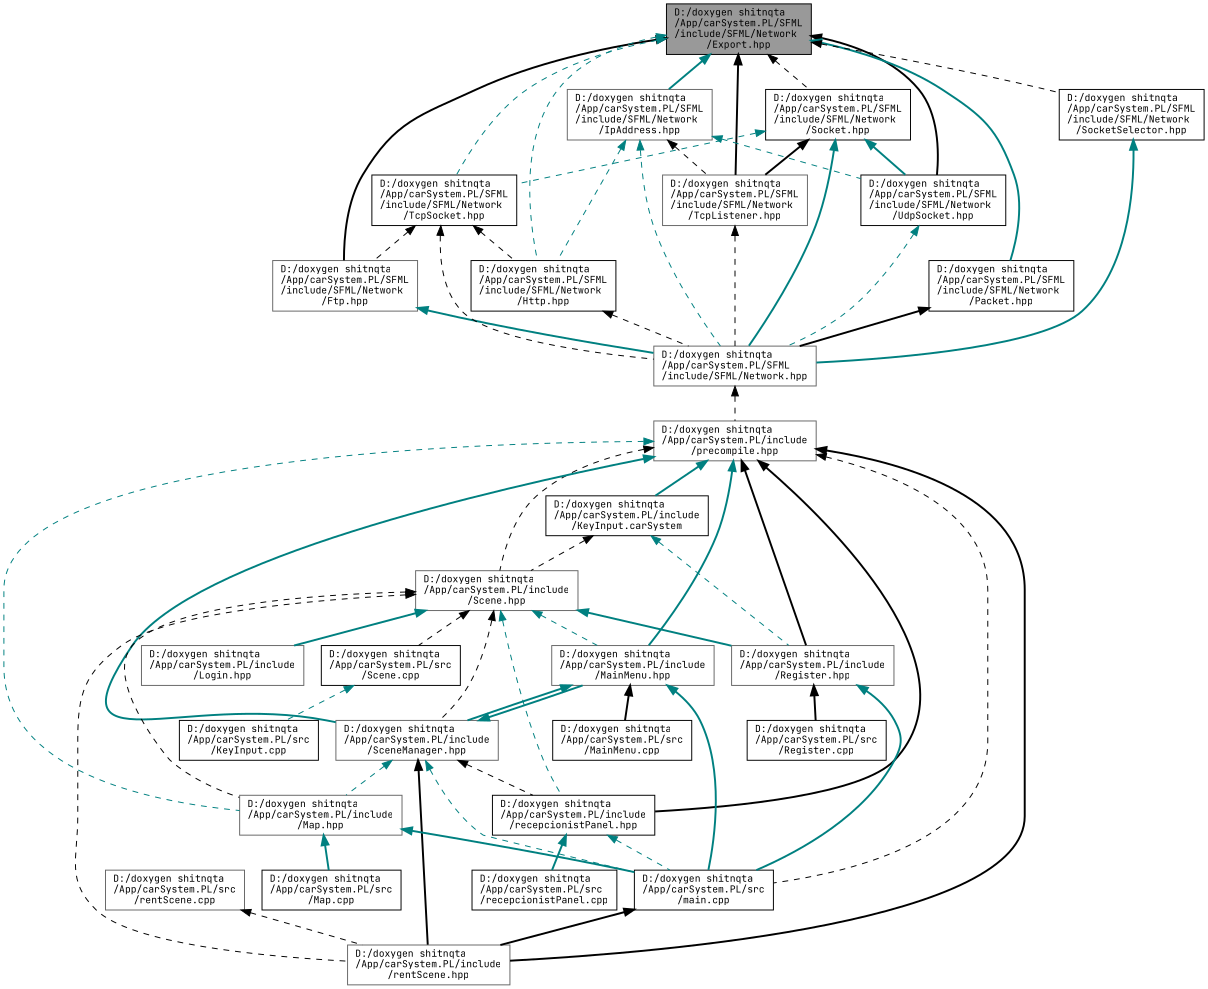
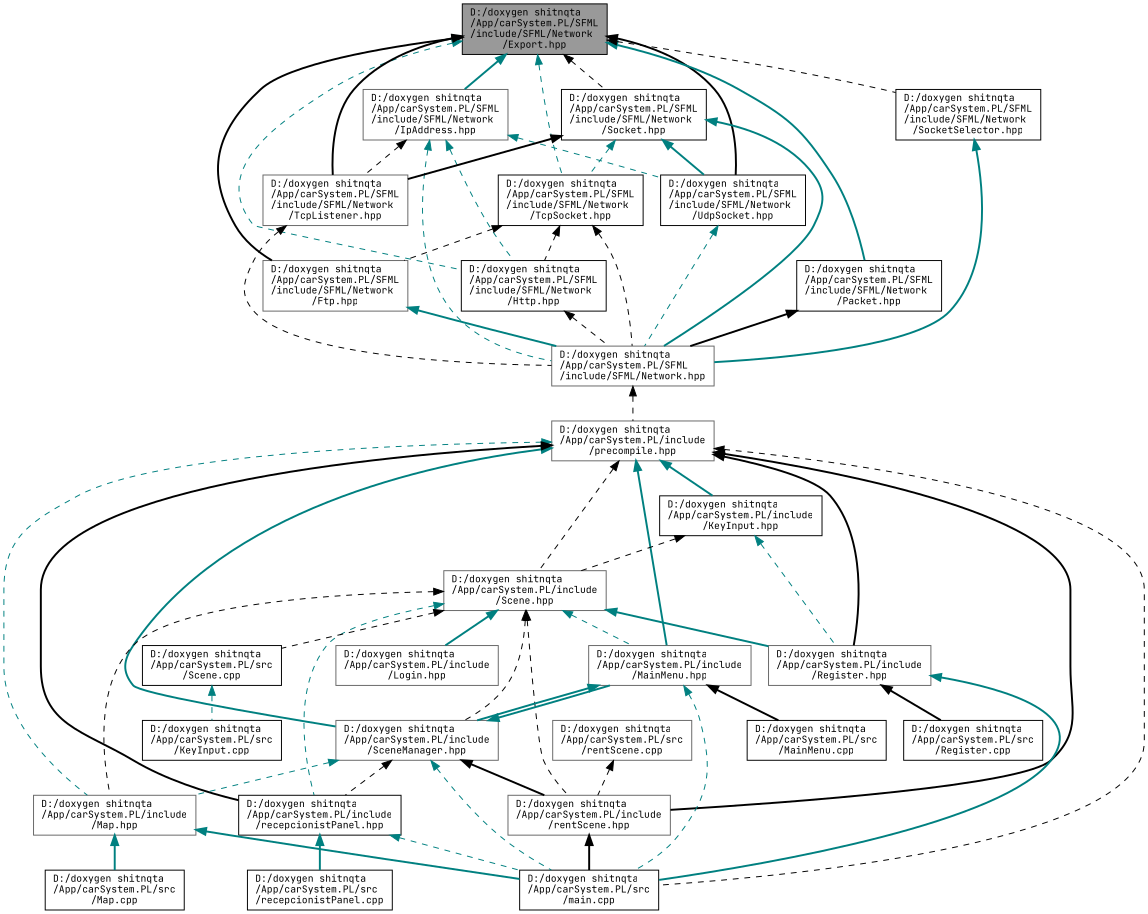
  digraph {
    fontname="JetBrains Mono"
    node [color=black fillcolor=white fontname="JetBrains Mono" fontsize=10 shape=box style=filled]
    edge [color=teal dir=back fontname="JetBrains Mono" fontsize=10 labelfontname=Helvetica labelfontsize=10 style=dashed]
    n1 [fillcolor=grey60 fontcolor=black height=0.2 label="D:/doxygen shitnqta\l/App/carSystem.PL/SFML\l/include/SFML/Network\l/Export.hpp" width=0.4]
    n2 [color=gray40 height=0.2 label="D:/doxygen shitnqta\l/App/carSystem.PL/SFML\l/include/SFML/Network\l/Ftp.hpp" width=0.4]
    n3 [height=0.2 label="D:/doxygen shitnqta\l/App/carSystem.PL/SFML\l/include/SFML/Network\l/Http.hpp" width=0.4]
    n4 [color=gray40 height=0.2 label="D:/doxygen shitnqta\l/App/carSystem.PL/SFML\l/include/SFML/Network\l/IpAddress.hpp" width=0.4]
    n5 [color=gray40 height=0.2 label="D:/doxygen shitnqta\l/App/carSystem.PL/SFML\l/include/SFML/Network\l/TcpListener.hpp" width=0.4]
    n6 [height=0.2 label="D:/doxygen shitnqta\l/App/carSystem.PL/SFML\l/include/SFML/Network\l/UdpSocket.hpp" width=0.4]
    n7 [height=0.2 label="D:/doxygen shitnqta\l/App/carSystem.PL/SFML\l/include/SFML/Network\l/Packet.hpp" width=0.4]
    n8 [height=0.2 label="D:/doxygen shitnqta\l/App/carSystem.PL/SFML\l/include/SFML/Network\l/Socket.hpp" width=0.4]
    n9 [height=0.2 label="D:/doxygen shitnqta\l/App/carSystem.PL/SFML\l/include/SFML/Network\l/TcpSocket.hpp" width=0.4]
    n10 [height=0.2 label="D:/doxygen shitnqta\l/App/carSystem.PL/SFML\l/include/SFML/Network\l/SocketSelector.hpp" width=0.4]
    n11 [color=gray40 height=0.2 label="D:/doxygen shitnqta\l/App/carSystem.PL/SFML\l/include/SFML/Network.hpp" width=0.4]
    n12 [color=gray40 height=0.2 label="D:/doxygen shitnqta\l/App/carSystem.PL/include\l/precompile.hpp" width=0.4]
-   n13 [height=0.2 label="D:/doxygen shitnqta\l/App/carSystem.PL/include\l/KeyInput.carSystem" width=0.4]
+   n13 [height=0.2 label="D:/doxygen shitnqta\l/App/carSystem.PL/include\l/KeyInput.hpp" width=0.4]
    n14 [color=gray40 height=0.2 label="D:/doxygen shitnqta\l/App/carSystem.PL/include\l/Register.hpp" width=0.4]
    n15 [height=0.2 label="D:/doxygen shitnqta\l/App/carSystem.PL/src\l/main.cpp" width=0.4]
    n16 [color=gray40 height=0.2 label="D:/doxygen shitnqta\l/App/carSystem.PL/include\l/Scene.hpp" width=0.4]
    n17 [color=gray40 height=0.2 label="D:/doxygen shitnqta\l/App/carSystem.PL/include\l/MainMenu.hpp" width=0.4]
    n18 [color=gray40 height=0.2 label="D:/doxygen shitnqta\l/App/carSystem.PL/include\l/SceneManager.hpp" width=0.4]
    n19 [color=gray40 height=0.2 label="D:/doxygen shitnqta\l/App/carSystem.PL/include\l/Map.hpp" width=0.4]
    n20 [height=0.2 label="D:/doxygen shitnqta\l/App/carSystem.PL/include\l/recepcionistPanel.hpp" width=0.4]
    n21 [color=gray40 height=0.2 label="D:/doxygen shitnqta\l/App/carSystem.PL/include\l/rentScene.hpp" width=0.4]
    n22 [height=0.2 label="D:/doxygen shitnqta\l/App/carSystem.PL/src\l/Register.cpp" width=0.4]
    n23 [color=gray40 height=0.2 label="D:/doxygen shitnqta\l/App/carSystem.PL/include\l/Login.hpp" width=0.4]
    n24 [height=0.2 label="D:/doxygen shitnqta\l/App/carSystem.PL/src\l/Scene.cpp" width=0.4]
    n25 [height=0.2 label="D:/doxygen shitnqta\l/App/carSystem.PL/src\l/MainMenu.cpp" width=0.4]
    n26 [height=0.2 label="D:/doxygen shitnqta\l/App/carSystem.PL/src\l/Map.cpp" width=0.4]
    n27 [height=0.2 label="D:/doxygen shitnqta\l/App/carSystem.PL/src\l/recepcionistPanel.cpp" width=0.4]
    n28 [height=0.2 label="D:/doxygen shitnqta\l/App/carSystem.PL/src\l/KeyInput.cpp" width=0.4]
    n29 [color=gray40 height=0.2 label="D:/doxygen shitnqta\l/App/carSystem.PL/src\l/rentScene.cpp" width=0.4]
    n1 -> n2 [color=black style=bold]
    n1 -> n3
    n1 -> n4 [style=bold]
    n1 -> n5 [color=black style=bold]
    n1 -> n6 [color=black style=bold]
    n1 -> n7 [style=bold]
    n1 -> n8 [color=black]
    n1 -> n9
    n1 -> n10 [color=black]
    n2 -> n11 [style=bold]
    n3 -> n11 [color=black]
    n4 -> n3
    n4 -> n5 [color=black]
    n4 -> n6
    n4 -> n11
    n5 -> n11 [color=black]
    n6 -> n11
    n7 -> n11 [color=black style=bold]
    n8 -> n5 [color=black style=bold]
    n8 -> n6 [style=bold]
    n8 -> n9
    n8 -> n11 [style=bold]
    n9 -> n2 [color=black]
    n9 -> n3 [color=black]
    n9 -> n11 [color=black]
    n10 -> n11 [style=bold]
    n11 -> n12 [color=black]
    n12 -> n13 [style=bold]
    n12 -> n14 [color=black style=bold]
    n12 -> n15 [color=black]
    n12 -> n16 [color=black]
    n12 -> n17 [style=bold]
    n12 -> n18 [style=bold]
    n12 -> n19
    n12 -> n20 [color=black style=bold]
    n12 -> n21 [color=black style=bold]
    n13 -> n14
    n13 -> n16 [color=black]
    n14 -> n15 [style=bold]
    n14 -> n22 [color=black style=bold]
    n16 -> n14 [style=bold]
    n16 -> n17
    n16 -> n18 [color=black]
    n16 -> n19 [color=black]
    n16 -> n20
    n16 -> n21 [color=black]
    n16 -> n23 [style=bold]
    n16 -> n24 [color=black]
-   n17 -> n15 [style=bold]
+   n17 -> n15
    n17 -> n18 [style=bold]
    n17 -> n25 [color=black style=bold]
    n18 -> n15
    n18 -> n17 [style=bold]
    n18 -> n19
    n18 -> n20 [color=black]
    n18 -> n21 [color=black style=bold]
    n19 -> n15 [style=bold]
    n19 -> n26 [style=bold]
    n20 -> n15
    n20 -> n27 [style=bold]
-   n15 -> n21 [color=black style=bold]
+   n21 -> n15 [color=black style=bold]
    n24 -> n28
    n29 -> n21 [color=black]
  }
